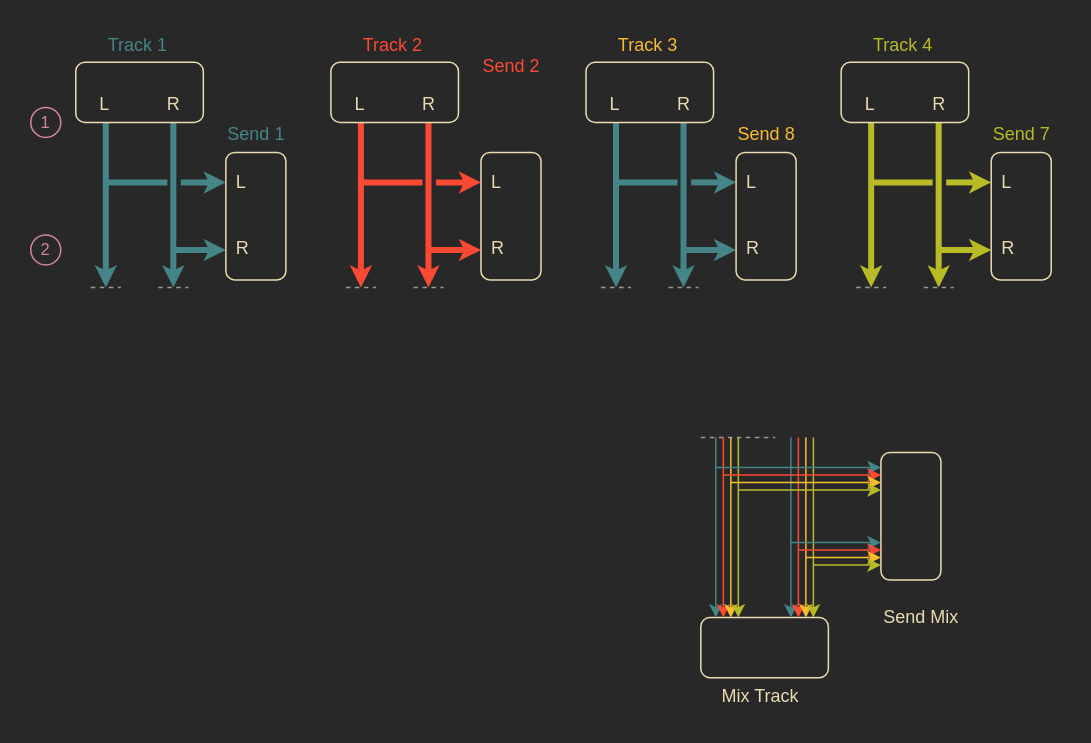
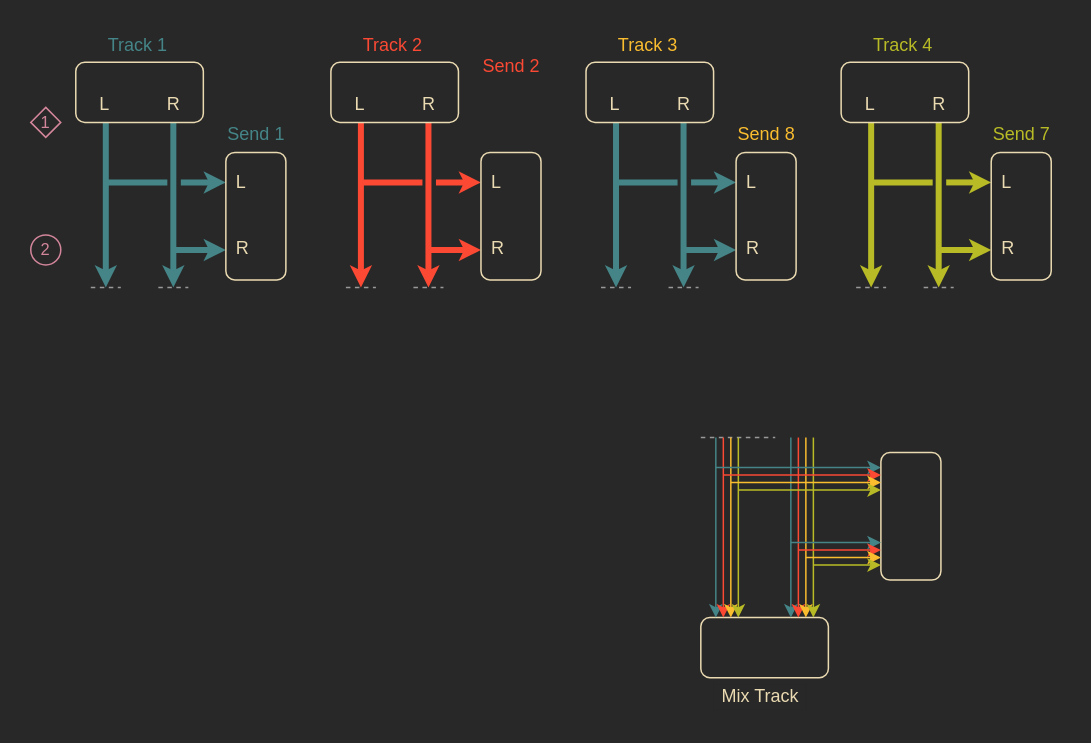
  <mxCell id="0" />
  <mxCell id="1" parent="0" />
  <mxCell id="2" value="Track 1" style="text;html=1;align=center;verticalAlign=middle;resizable=0;points=[];autosize=1;fontColor=#458588;" parent="1" vertex="1"><mxGeometry x="61" y="20" width="60" height="20" as="geometry" /></mxCell>
- <mxCell id="3" value="&lt;font&gt;1&lt;/font&gt;" style="ellipse;whiteSpace=wrap;html=1;aspect=fixed;rounded=1;fontSize=11;fillColor=#282828;fontColor=#d3869b;strokeColor=#d3869b;" parent="1" vertex="1"><mxGeometry x="20" y="71" width="20" height="20" as="geometry" /></mxCell>
+ <mxCell id="3" value="&lt;font&gt;1&lt;/font&gt;" style="rhombus;whiteSpace=wrap;html=1;aspect=fixed;fontSize=11;fillColor=#282828;fontColor=#d3869b;strokeColor=#d3869b;" parent="1" vertex="1"><mxGeometry x="20" y="71" width="20" height="20" as="geometry" /></mxCell>
  <mxCell id="4" value="" style="rounded=1;whiteSpace=wrap;html=1;fontSize=8;strokeColor=#ebdbb2;fontColor=#ebdbb2;fillColor=#282828;" vertex="1" parent="1"><mxGeometry x="466.5" y="411" width="85" height="40" as="geometry" /></mxCell>
  <mxCell id="5" value="" style="endArrow=none;html=1;fontSize=8;fillColor=#f0a30a;dashed=1;strokeColor=#999999;" edge="1" parent="1"><mxGeometry width="50" height="50" relative="1" as="geometry"><mxPoint x="466.5" y="291" as="sourcePoint" /><mxPoint x="516.1" y="291" as="targetPoint" /></mxGeometry></mxCell>
  <mxCell id="6" value="" style="endArrow=classic;html=1;fillColor=#e1d5e7;strokeColor=#458588;" edge="1" parent="1"><mxGeometry width="50" height="50" relative="1" as="geometry"><mxPoint x="476.5" y="291" as="sourcePoint" /><mxPoint x="476.5" y="411" as="targetPoint" /></mxGeometry></mxCell>
  <mxCell id="7" value="" style="endArrow=classic;html=1;fillColor=#f0a30a;strokeColor=#fb4934;" edge="1" parent="1"><mxGeometry width="50" height="50" relative="1" as="geometry"><mxPoint x="481.5" y="291" as="sourcePoint" /><mxPoint x="481.5" y="411" as="targetPoint" /></mxGeometry></mxCell>
  <mxCell id="8" value="" style="endArrow=classic;html=1;fillColor=#e1d5e7;strokeColor=#fabd2f;" edge="1" parent="1"><mxGeometry width="50" height="50" relative="1" as="geometry"><mxPoint x="486.5" y="291" as="sourcePoint" /><mxPoint x="486.5" y="411" as="targetPoint" /></mxGeometry></mxCell>
  <mxCell id="9" value="" style="endArrow=classic;html=1;fillColor=#f0a30a;strokeColor=#b8bb26;" edge="1" parent="1"><mxGeometry width="50" height="50" relative="1" as="geometry"><mxPoint x="491.5" y="291" as="sourcePoint" /><mxPoint x="491.5" y="411" as="targetPoint" /></mxGeometry></mxCell>
  <mxCell id="10" value="" style="endArrow=classic;html=1;fillColor=#e1d5e7;strokeColor=#458588;" edge="1" parent="1"><mxGeometry width="50" height="50" relative="1" as="geometry"><mxPoint x="526.5" y="291" as="sourcePoint" /><mxPoint x="526.5" y="411" as="targetPoint" /></mxGeometry></mxCell>
  <mxCell id="11" value="" style="endArrow=classic;html=1;fillColor=#f0a30a;strokeColor=#fb4934;" edge="1" parent="1"><mxGeometry width="50" height="50" relative="1" as="geometry"><mxPoint x="531.5" y="291" as="sourcePoint" /><mxPoint x="531.5" y="411" as="targetPoint" /></mxGeometry></mxCell>
  <mxCell id="12" value="" style="endArrow=classic;html=1;fillColor=#e1d5e7;strokeColor=#fabd2f;" edge="1" parent="1"><mxGeometry width="50" height="50" relative="1" as="geometry"><mxPoint x="536.5" y="291" as="sourcePoint" /><mxPoint x="536.5" y="411" as="targetPoint" /></mxGeometry></mxCell>
  <mxCell id="13" value="" style="endArrow=classic;html=1;fillColor=#f0a30a;strokeColor=#b8bb26;" edge="1" parent="1"><mxGeometry width="50" height="50" relative="1" as="geometry"><mxPoint x="541.5" y="291" as="sourcePoint" /><mxPoint x="541.5" y="411" as="targetPoint" /></mxGeometry></mxCell>
  <mxCell id="14" value="" style="endArrow=classic;html=1;fillColor=#e1d5e7;strokeColor=#458588;" edge="1" parent="1"><mxGeometry width="50" height="50" relative="1" as="geometry"><mxPoint x="476.5" y="311" as="sourcePoint" /><mxPoint x="586.5" y="311" as="targetPoint" /></mxGeometry></mxCell>
  <mxCell id="15" value="" style="rounded=1;whiteSpace=wrap;html=1;fontSize=8;strokeColor=#ebdbb2;fontColor=#ebdbb2;fillColor=#282828;" vertex="1" parent="1"><mxGeometry x="586.5" y="301" width="40" height="85" as="geometry" /></mxCell>
  <mxCell id="16" value="" style="endArrow=classic;html=1;fillColor=#f0a30a;strokeColor=#fb4934;" edge="1" parent="1"><mxGeometry width="50" height="50" relative="1" as="geometry"><mxPoint x="481.5" y="316" as="sourcePoint" /><mxPoint x="586.5" y="316" as="targetPoint" /></mxGeometry></mxCell>
  <mxCell id="17" value="" style="endArrow=classic;html=1;fillColor=#e1d5e7;strokeColor=#fabd2f;" edge="1" parent="1"><mxGeometry width="50" height="50" relative="1" as="geometry"><mxPoint x="486.5" y="321" as="sourcePoint" /><mxPoint x="586.5" y="321" as="targetPoint" /></mxGeometry></mxCell>
  <mxCell id="18" value="" style="endArrow=classic;html=1;fillColor=#f0a30a;strokeColor=#b8bb26;" edge="1" parent="1"><mxGeometry width="50" height="50" relative="1" as="geometry"><mxPoint x="491.5" y="326" as="sourcePoint" /><mxPoint x="586.5" y="326" as="targetPoint" /></mxGeometry></mxCell>
  <mxCell id="19" value="" style="endArrow=classic;html=1;fillColor=#e1d5e7;strokeColor=#458588;" edge="1" parent="1"><mxGeometry width="50" height="50" relative="1" as="geometry"><mxPoint x="526.5" y="361" as="sourcePoint" /><mxPoint x="586.5" y="361" as="targetPoint" /></mxGeometry></mxCell>
  <mxCell id="20" value="" style="endArrow=classic;html=1;fillColor=#f0a30a;strokeColor=#fb4934;" edge="1" parent="1"><mxGeometry width="50" height="50" relative="1" as="geometry"><mxPoint x="531.5" y="366" as="sourcePoint" /><mxPoint x="586.5" y="366" as="targetPoint" /></mxGeometry></mxCell>
  <mxCell id="21" value="" style="endArrow=classic;html=1;fillColor=#e1d5e7;strokeColor=#fabd2f;" edge="1" parent="1"><mxGeometry width="50" height="50" relative="1" as="geometry"><mxPoint x="536.5" y="371" as="sourcePoint" /><mxPoint x="586.5" y="371" as="targetPoint" /></mxGeometry></mxCell>
  <mxCell id="22" value="" style="endArrow=classic;html=1;fillColor=#f0a30a;strokeColor=#b8bb26;" edge="1" parent="1"><mxGeometry width="50" height="50" relative="1" as="geometry"><mxPoint x="541.5" y="376" as="sourcePoint" /><mxPoint x="586.5" y="376" as="targetPoint" /></mxGeometry></mxCell>
  <mxCell id="23" value="" style="endArrow=classic;html=1;fillColor=#e1d5e7;strokeColor=#458588;strokeWidth=4;endSize=2;" edge="1" parent="1"><mxGeometry width="50" height="50" relative="1" as="geometry"><mxPoint x="70" y="81" as="sourcePoint" /><mxPoint x="70" y="191" as="targetPoint" /></mxGeometry></mxCell>
  <mxCell id="24" value="" style="endArrow=classic;html=1;fillColor=#e1d5e7;strokeColor=#458588;strokeWidth=4;endSize=2;" edge="1" parent="1"><mxGeometry width="50" height="50" relative="1" as="geometry"><mxPoint x="115" y="81" as="sourcePoint" /><mxPoint x="115" y="191" as="targetPoint" /></mxGeometry></mxCell>
  <mxCell id="25" value="" style="rounded=1;whiteSpace=wrap;html=1;fontSize=8;strokeColor=#ebdbb2;fontColor=#ebdbb2;fillColor=#282828;" vertex="1" parent="1"><mxGeometry x="50" y="41" width="85" height="40" as="geometry" /></mxCell>
  <mxCell id="26" value="" style="endArrow=classic;html=1;fillColor=#e1d5e7;strokeColor=#458588;strokeWidth=4;endSize=2;" edge="1" parent="1"><mxGeometry width="50" height="50" relative="1" as="geometry"><mxPoint x="120" y="121" as="sourcePoint" /><mxPoint x="150" y="121" as="targetPoint" /></mxGeometry></mxCell>
  <mxCell id="27" value="" style="endArrow=classic;html=1;fillColor=#e1d5e7;strokeColor=#458588;strokeWidth=4;endSize=2;" edge="1" parent="1"><mxGeometry width="50" height="50" relative="1" as="geometry"><mxPoint x="115" y="166" as="sourcePoint" /><mxPoint x="150" y="166" as="targetPoint" /></mxGeometry></mxCell>
  <mxCell id="28" value="" style="endArrow=none;html=1;fillColor=#e1d5e7;strokeColor=#458588;strokeWidth=4;endSize=2;endFill=0;" edge="1" parent="1"><mxGeometry width="50" height="50" relative="1" as="geometry"><mxPoint x="71" y="121" as="sourcePoint" /><mxPoint x="111" y="121" as="targetPoint" /></mxGeometry></mxCell>
  <mxCell id="29" value="" style="endArrow=none;html=1;fontSize=8;fillColor=#f0a30a;dashed=1;strokeColor=#999999;" edge="1" parent="1"><mxGeometry width="50" height="50" relative="1" as="geometry"><mxPoint x="60" y="191" as="sourcePoint" /><mxPoint x="80" y="191" as="targetPoint" /></mxGeometry></mxCell>
  <mxCell id="30" value="" style="endArrow=none;html=1;fontSize=8;fillColor=#f0a30a;dashed=1;strokeColor=#999999;" edge="1" parent="1"><mxGeometry width="50" height="50" relative="1" as="geometry"><mxPoint x="105" y="191" as="sourcePoint" /><mxPoint x="125" y="191" as="targetPoint" /></mxGeometry></mxCell>
  <mxCell id="31" value="" style="rounded=1;whiteSpace=wrap;html=1;fontSize=8;strokeColor=#ebdbb2;fontColor=#ebdbb2;fillColor=#282828;" vertex="1" parent="1"><mxGeometry x="150" y="101" width="40" height="85" as="geometry" /></mxCell>
  <mxCell id="32" value="Mix Track" style="text;html=1;align=center;verticalAlign=middle;resizable=0;points=[];autosize=1;fontColor=#ebdbb2;fillColor=#282828;strokeColor=#282828;" vertex="1" parent="1"><mxGeometry x="475.5" y="455" width="61" height="18" as="geometry" /></mxCell>
  <mxCell id="33" value="Send 1" style="text;html=1;align=center;verticalAlign=middle;resizable=0;points=[];autosize=1;fontColor=#458588;" vertex="1" parent="1"><mxGeometry x="145" y="79" width="50" height="20" as="geometry" /></mxCell>
  <mxCell id="34" value="L" style="text;html=1;align=center;verticalAlign=middle;resizable=0;points=[];autosize=1;fontColor=#ebdbb2;" vertex="1" parent="1"><mxGeometry x="59" y="59" width="20" height="20" as="geometry" /></mxCell>
  <mxCell id="35" value="R" style="text;html=1;align=center;verticalAlign=middle;resizable=0;points=[];autosize=1;fontColor=#ebdbb2;" vertex="1" parent="1"><mxGeometry x="105" y="59" width="20" height="20" as="geometry" /></mxCell>
  <mxCell id="36" value="L" style="text;html=1;align=center;verticalAlign=middle;resizable=0;points=[];autosize=1;fontColor=#ebdbb2;" vertex="1" parent="1"><mxGeometry x="150" y="111" width="20" height="20" as="geometry" /></mxCell>
  <mxCell id="37" value="R" style="text;html=1;align=center;verticalAlign=middle;resizable=0;points=[];autosize=1;fontColor=#ebdbb2;" vertex="1" parent="1"><mxGeometry x="151" y="156" width="19" height="18" as="geometry" /></mxCell>
  <mxCell id="38" value="Track 2" style="text;html=1;align=center;verticalAlign=middle;resizable=0;points=[];autosize=1;fontColor=#FB4934;" vertex="1" parent="1"><mxGeometry x="231" y="20" width="60" height="20" as="geometry" /></mxCell>
  <mxCell id="39" value="" style="endArrow=classic;html=1;fillColor=#e1d5e7;strokeWidth=4;endSize=2;strokeColor=#FB4934;" edge="1" parent="1"><mxGeometry width="50" height="50" relative="1" as="geometry"><mxPoint x="240" y="81" as="sourcePoint" /><mxPoint x="240" y="191" as="targetPoint" /></mxGeometry></mxCell>
  <mxCell id="40" value="" style="endArrow=classic;html=1;fillColor=#e1d5e7;strokeWidth=4;endSize=2;strokeColor=#FB4934;" edge="1" parent="1"><mxGeometry width="50" height="50" relative="1" as="geometry"><mxPoint x="285" y="81" as="sourcePoint" /><mxPoint x="285" y="191" as="targetPoint" /></mxGeometry></mxCell>
  <mxCell id="41" value="" style="rounded=1;whiteSpace=wrap;html=1;fontSize=8;strokeColor=#ebdbb2;fontColor=#ebdbb2;fillColor=#282828;" vertex="1" parent="1"><mxGeometry x="220" y="41" width="85" height="40" as="geometry" /></mxCell>
  <mxCell id="42" value="" style="endArrow=classic;html=1;fillColor=#e1d5e7;strokeWidth=4;endSize=2;strokeColor=#FB4934;" edge="1" parent="1"><mxGeometry width="50" height="50" relative="1" as="geometry"><mxPoint x="290" y="121" as="sourcePoint" /><mxPoint x="320" y="121" as="targetPoint" /></mxGeometry></mxCell>
  <mxCell id="43" value="" style="endArrow=classic;html=1;fillColor=#e1d5e7;strokeWidth=4;endSize=2;strokeColor=#FB4934;" edge="1" parent="1"><mxGeometry width="50" height="50" relative="1" as="geometry"><mxPoint x="285" y="166" as="sourcePoint" /><mxPoint x="320" y="166" as="targetPoint" /></mxGeometry></mxCell>
  <mxCell id="44" value="" style="endArrow=none;html=1;fillColor=#e1d5e7;strokeWidth=4;endSize=2;endFill=0;strokeColor=#FB4934;" edge="1" parent="1"><mxGeometry width="50" height="50" relative="1" as="geometry"><mxPoint x="241" y="121" as="sourcePoint" /><mxPoint x="281" y="121" as="targetPoint" /></mxGeometry></mxCell>
  <mxCell id="45" value="" style="endArrow=none;html=1;fontSize=8;fillColor=#f0a30a;dashed=1;strokeColor=#999999;" edge="1" parent="1"><mxGeometry width="50" height="50" relative="1" as="geometry"><mxPoint x="230" y="191" as="sourcePoint" /><mxPoint x="250" y="191" as="targetPoint" /></mxGeometry></mxCell>
  <mxCell id="46" value="" style="endArrow=none;html=1;fontSize=8;fillColor=#f0a30a;dashed=1;strokeColor=#999999;" edge="1" parent="1"><mxGeometry width="50" height="50" relative="1" as="geometry"><mxPoint x="275" y="191" as="sourcePoint" /><mxPoint x="295" y="191" as="targetPoint" /></mxGeometry></mxCell>
  <mxCell id="47" value="" style="rounded=1;whiteSpace=wrap;html=1;fontSize=8;strokeColor=#ebdbb2;fontColor=#ebdbb2;fillColor=#282828;" vertex="1" parent="1"><mxGeometry x="320" y="101" width="40" height="85" as="geometry" /></mxCell>
  <mxCell id="48" value="Send 2" style="text;html=1;align=center;verticalAlign=middle;resizable=0;points=[];autosize=1;fontColor=#FB4934;" vertex="1" parent="1"><mxGeometry x="315" y="34" width="50" height="20" as="geometry" /></mxCell>
  <mxCell id="49" value="L" style="text;html=1;align=center;verticalAlign=middle;resizable=0;points=[];autosize=1;fontColor=#ebdbb2;" vertex="1" parent="1"><mxGeometry x="229" y="59" width="20" height="20" as="geometry" /></mxCell>
  <mxCell id="50" value="R" style="text;html=1;align=center;verticalAlign=middle;resizable=0;points=[];autosize=1;fontColor=#ebdbb2;" vertex="1" parent="1"><mxGeometry x="275" y="59" width="20" height="20" as="geometry" /></mxCell>
  <mxCell id="51" value="L" style="text;html=1;align=center;verticalAlign=middle;resizable=0;points=[];autosize=1;fontColor=#ebdbb2;" vertex="1" parent="1"><mxGeometry x="320" y="111" width="20" height="20" as="geometry" /></mxCell>
  <mxCell id="52" value="R" style="text;html=1;align=center;verticalAlign=middle;resizable=0;points=[];autosize=1;fontColor=#ebdbb2;" vertex="1" parent="1"><mxGeometry x="321" y="156" width="19" height="18" as="geometry" /></mxCell>
  <mxCell id="53" value="Track 3" style="text;html=1;align=center;verticalAlign=middle;resizable=0;points=[];autosize=1;fontColor=#FABD2F;" vertex="1" parent="1"><mxGeometry x="401" y="20" width="60" height="20" as="geometry" /></mxCell>
  <mxCell id="54" value="" style="endArrow=classic;html=1;fillColor=#e1d5e7;strokeColor=#458588;strokeWidth=4;endSize=2;" edge="1" parent="1"><mxGeometry width="50" height="50" relative="1" as="geometry"><mxPoint x="410" y="81" as="sourcePoint" /><mxPoint x="410" y="191" as="targetPoint" /></mxGeometry></mxCell>
  <mxCell id="55" value="" style="endArrow=classic;html=1;fillColor=#e1d5e7;strokeColor=#458588;strokeWidth=4;endSize=2;" edge="1" parent="1"><mxGeometry width="50" height="50" relative="1" as="geometry"><mxPoint x="455" y="81" as="sourcePoint" /><mxPoint x="455" y="191" as="targetPoint" /></mxGeometry></mxCell>
  <mxCell id="56" value="" style="rounded=1;whiteSpace=wrap;html=1;fontSize=8;strokeColor=#ebdbb2;fontColor=#ebdbb2;fillColor=#282828;" vertex="1" parent="1"><mxGeometry x="390" y="41" width="85" height="40" as="geometry" /></mxCell>
  <mxCell id="57" value="" style="endArrow=classic;html=1;fillColor=#e1d5e7;strokeColor=#458588;strokeWidth=4;endSize=2;" edge="1" parent="1"><mxGeometry width="50" height="50" relative="1" as="geometry"><mxPoint x="460" y="121" as="sourcePoint" /><mxPoint x="490" y="121" as="targetPoint" /></mxGeometry></mxCell>
  <mxCell id="58" value="" style="endArrow=classic;html=1;fillColor=#e1d5e7;strokeColor=#458588;strokeWidth=4;endSize=2;" edge="1" parent="1"><mxGeometry width="50" height="50" relative="1" as="geometry"><mxPoint x="455" y="166" as="sourcePoint" /><mxPoint x="490" y="166" as="targetPoint" /></mxGeometry></mxCell>
  <mxCell id="59" value="" style="endArrow=none;html=1;fillColor=#e1d5e7;strokeColor=#458588;strokeWidth=4;endSize=2;endFill=0;" edge="1" parent="1"><mxGeometry width="50" height="50" relative="1" as="geometry"><mxPoint x="411" y="121" as="sourcePoint" /><mxPoint x="451" y="121" as="targetPoint" /></mxGeometry></mxCell>
  <mxCell id="60" value="" style="endArrow=none;html=1;fontSize=8;fillColor=#f0a30a;dashed=1;strokeColor=#999999;" edge="1" parent="1"><mxGeometry width="50" height="50" relative="1" as="geometry"><mxPoint x="400" y="191" as="sourcePoint" /><mxPoint x="420" y="191" as="targetPoint" /></mxGeometry></mxCell>
  <mxCell id="61" value="" style="endArrow=none;html=1;fontSize=8;fillColor=#f0a30a;dashed=1;strokeColor=#999999;" edge="1" parent="1"><mxGeometry width="50" height="50" relative="1" as="geometry"><mxPoint x="445" y="191" as="sourcePoint" /><mxPoint x="465" y="191" as="targetPoint" /></mxGeometry></mxCell>
  <mxCell id="62" value="" style="rounded=1;whiteSpace=wrap;html=1;fontSize=8;strokeColor=#ebdbb2;fontColor=#ebdbb2;fillColor=#282828;" vertex="1" parent="1"><mxGeometry x="490" y="101" width="40" height="85" as="geometry" /></mxCell>
  <mxCell id="63" value="Send 8" style="text;html=1;align=center;verticalAlign=middle;resizable=0;points=[];autosize=1;fontColor=#FABD2F;" vertex="1" parent="1"><mxGeometry x="485" y="79" width="50" height="20" as="geometry" /></mxCell>
  <mxCell id="64" value="L" style="text;html=1;align=center;verticalAlign=middle;resizable=0;points=[];autosize=1;fontColor=#ebdbb2;" vertex="1" parent="1"><mxGeometry x="399" y="59" width="20" height="20" as="geometry" /></mxCell>
  <mxCell id="65" value="R" style="text;html=1;align=center;verticalAlign=middle;resizable=0;points=[];autosize=1;fontColor=#ebdbb2;" vertex="1" parent="1"><mxGeometry x="445" y="59" width="20" height="20" as="geometry" /></mxCell>
  <mxCell id="66" value="L" style="text;html=1;align=center;verticalAlign=middle;resizable=0;points=[];autosize=1;fontColor=#ebdbb2;" vertex="1" parent="1"><mxGeometry x="490" y="111" width="20" height="20" as="geometry" /></mxCell>
  <mxCell id="67" value="R" style="text;html=1;align=center;verticalAlign=middle;resizable=0;points=[];autosize=1;fontColor=#ebdbb2;" vertex="1" parent="1"><mxGeometry x="491" y="156" width="19" height="18" as="geometry" /></mxCell>
  <mxCell id="68" value="Track 4" style="text;html=1;align=center;verticalAlign=middle;resizable=0;points=[];autosize=1;fontColor=#B8BB26;" vertex="1" parent="1"><mxGeometry x="571" y="20" width="60" height="20" as="geometry" /></mxCell>
  <mxCell id="69" value="" style="endArrow=classic;html=1;fillColor=#e1d5e7;strokeWidth=4;endSize=2;strokeColor=#B8BB26;" edge="1" parent="1"><mxGeometry width="50" height="50" relative="1" as="geometry"><mxPoint x="580" y="81" as="sourcePoint" /><mxPoint x="580" y="191" as="targetPoint" /></mxGeometry></mxCell>
  <mxCell id="70" value="" style="endArrow=classic;html=1;fillColor=#e1d5e7;strokeWidth=4;endSize=2;strokeColor=#B8BB26;" edge="1" parent="1"><mxGeometry width="50" height="50" relative="1" as="geometry"><mxPoint x="625" y="81" as="sourcePoint" /><mxPoint x="625" y="191" as="targetPoint" /></mxGeometry></mxCell>
  <mxCell id="71" value="" style="rounded=1;whiteSpace=wrap;html=1;fontSize=8;strokeColor=#ebdbb2;fontColor=#ebdbb2;fillColor=#282828;" vertex="1" parent="1"><mxGeometry x="560" y="41" width="85" height="40" as="geometry" /></mxCell>
  <mxCell id="72" value="" style="endArrow=classic;html=1;fillColor=#e1d5e7;strokeWidth=4;endSize=2;strokeColor=#B8BB26;" edge="1" parent="1"><mxGeometry width="50" height="50" relative="1" as="geometry"><mxPoint x="630" y="121" as="sourcePoint" /><mxPoint x="660" y="121" as="targetPoint" /></mxGeometry></mxCell>
  <mxCell id="73" value="" style="endArrow=classic;html=1;fillColor=#e1d5e7;strokeWidth=4;endSize=2;strokeColor=#B8BB26;" edge="1" parent="1"><mxGeometry width="50" height="50" relative="1" as="geometry"><mxPoint x="625" y="166" as="sourcePoint" /><mxPoint x="660" y="166" as="targetPoint" /></mxGeometry></mxCell>
  <mxCell id="74" value="" style="endArrow=none;html=1;fillColor=#e1d5e7;strokeWidth=4;endSize=2;endFill=0;strokeColor=#B8BB26;" edge="1" parent="1"><mxGeometry width="50" height="50" relative="1" as="geometry"><mxPoint x="581" y="121" as="sourcePoint" /><mxPoint x="621" y="121" as="targetPoint" /></mxGeometry></mxCell>
  <mxCell id="75" value="" style="endArrow=none;html=1;fontSize=8;fillColor=#f0a30a;dashed=1;strokeColor=#999999;" edge="1" parent="1"><mxGeometry width="50" height="50" relative="1" as="geometry"><mxPoint x="570" y="191" as="sourcePoint" /><mxPoint x="590" y="191" as="targetPoint" /></mxGeometry></mxCell>
  <mxCell id="76" value="" style="endArrow=none;html=1;fontSize=8;fillColor=#f0a30a;dashed=1;strokeColor=#999999;" edge="1" parent="1"><mxGeometry width="50" height="50" relative="1" as="geometry"><mxPoint x="615" y="191" as="sourcePoint" /><mxPoint x="635" y="191" as="targetPoint" /></mxGeometry></mxCell>
  <mxCell id="77" value="" style="rounded=1;whiteSpace=wrap;html=1;fontSize=8;strokeColor=#ebdbb2;fontColor=#ebdbb2;fillColor=#282828;" vertex="1" parent="1"><mxGeometry x="660" y="101" width="40" height="85" as="geometry" /></mxCell>
  <mxCell id="78" value="Send 7" style="text;html=1;align=center;verticalAlign=middle;resizable=0;points=[];autosize=1;fontColor=#B8BB26;" vertex="1" parent="1"><mxGeometry x="655" y="79" width="50" height="20" as="geometry" /></mxCell>
  <mxCell id="79" value="L" style="text;html=1;align=center;verticalAlign=middle;resizable=0;points=[];autosize=1;fontColor=#ebdbb2;" vertex="1" parent="1"><mxGeometry x="569" y="59" width="20" height="20" as="geometry" /></mxCell>
  <mxCell id="80" value="R" style="text;html=1;align=center;verticalAlign=middle;resizable=0;points=[];autosize=1;fontColor=#ebdbb2;" vertex="1" parent="1"><mxGeometry x="615" y="59" width="20" height="20" as="geometry" /></mxCell>
  <mxCell id="81" value="L" style="text;html=1;align=center;verticalAlign=middle;resizable=0;points=[];autosize=1;fontColor=#ebdbb2;" vertex="1" parent="1"><mxGeometry x="660" y="111" width="20" height="20" as="geometry" /></mxCell>
  <mxCell id="82" value="R" style="text;html=1;align=center;verticalAlign=middle;resizable=0;points=[];autosize=1;fontColor=#ebdbb2;" vertex="1" parent="1"><mxGeometry x="661" y="156" width="19" height="18" as="geometry" /></mxCell>
- <mxCell id="83" value="Send Mix" style="text;html=1;align=center;verticalAlign=middle;resizable=0;points=[];autosize=1;fontColor=#ebdbb2;" vertex="1" parent="1"><mxGeometry x="577.5" y="401" width="70" height="20" as="geometry" /></mxCell>
  <mxCell id="84" value="&lt;font&gt;2&lt;/font&gt;" style="ellipse;whiteSpace=wrap;html=1;aspect=fixed;rounded=1;fontSize=11;fillColor=#282828;fontColor=#d3869b;strokeColor=#d3869b;" vertex="1" parent="1"><mxGeometry x="20" y="156" width="20" height="20" as="geometry" /></mxCell>
